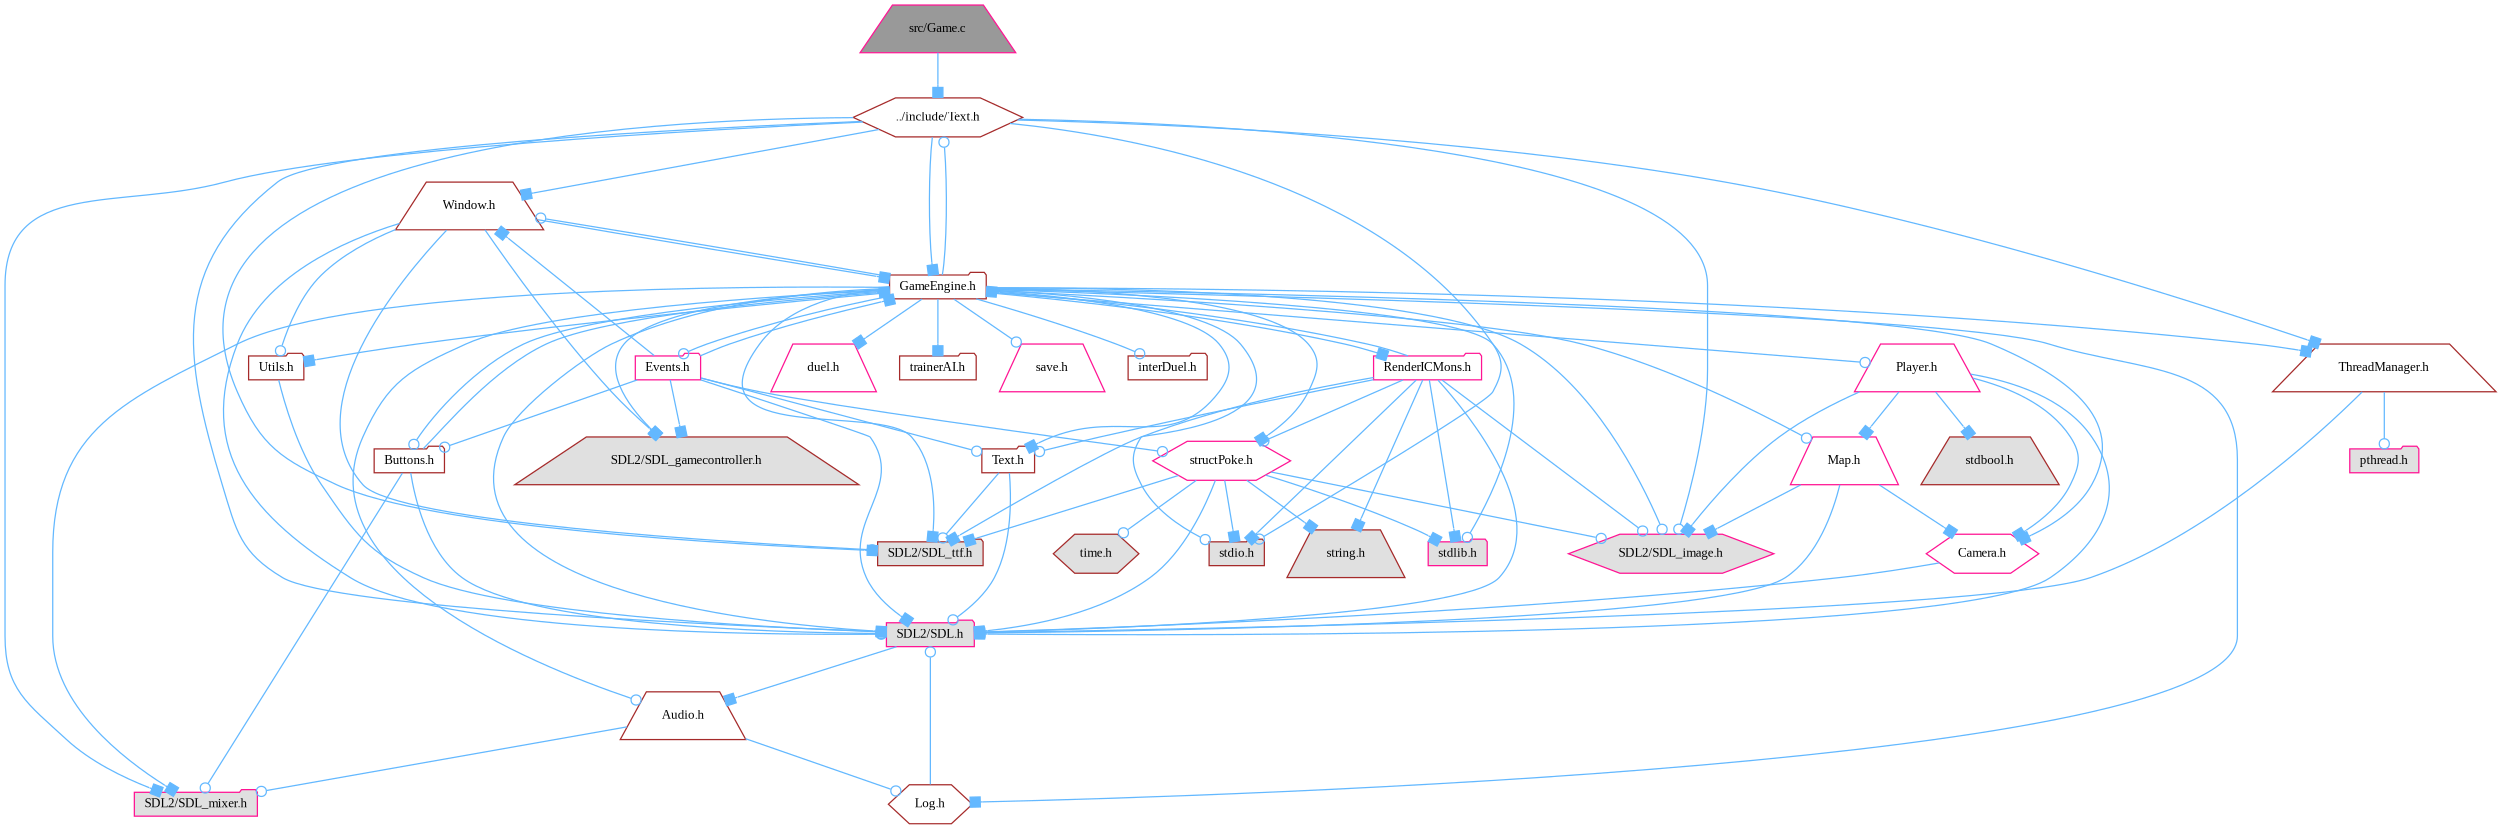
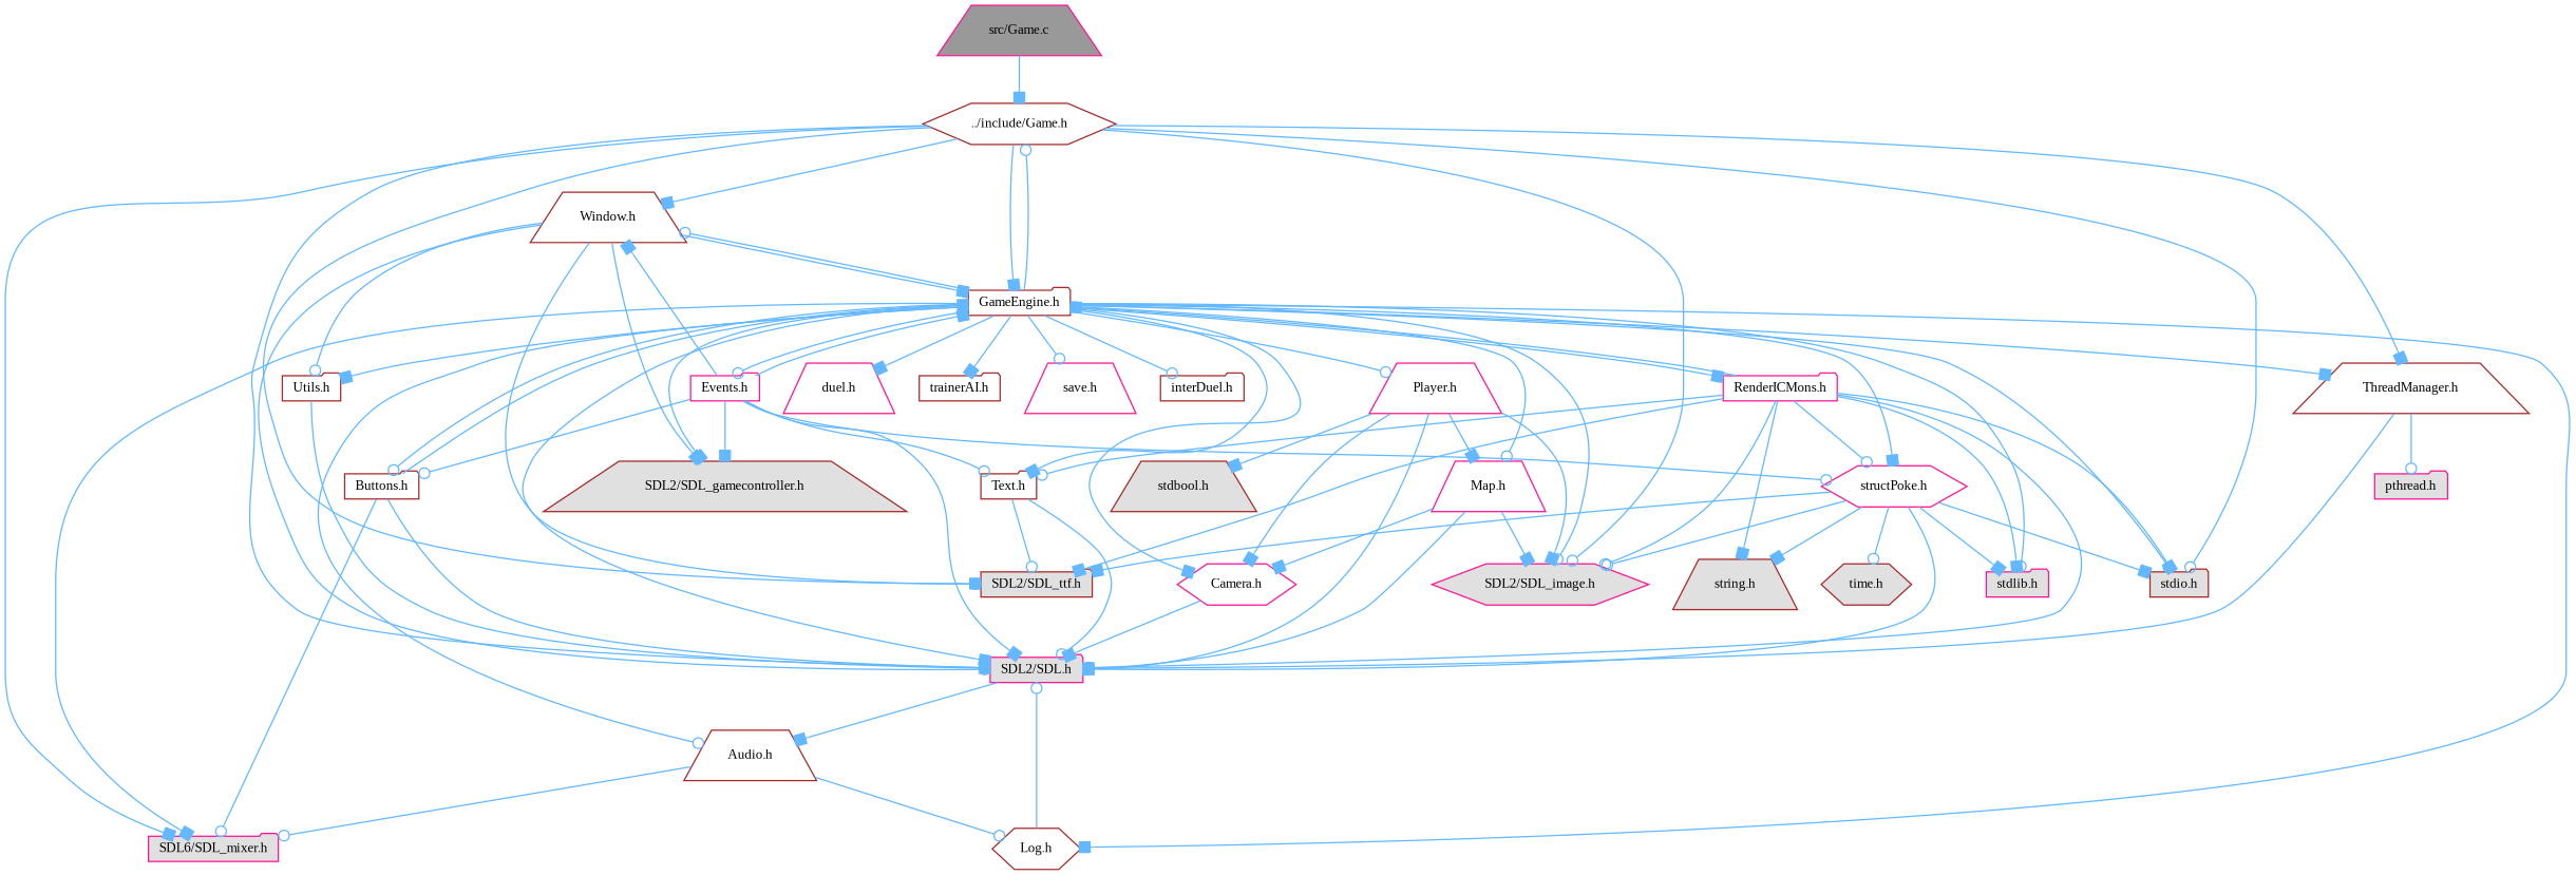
  digraph {
    fontname="Liberation Serif"
    node [color=brown fillcolor=white fontname="Liberation Serif" fontsize=10 shape=folder style=filled]
    edge [arrowhead=box color=steelblue1 fontname="Liberation Serif" fontsize=10 labelfontname=Helvetica labelfontsize=10 style=solid]
    n1 [color=deeppink fillcolor=grey60 fontcolor=black height=0.2 label="src/Game.c" shape=trapezium width=0.4]
-   n2 [height=0.2 label="../include/Text.h" shape=hexagon width=0.4]
+   n2 [height=0.2 label="../include/Game.h" shape=hexagon width=0.4]
    n3 [color=deeppink fillcolor="#E0E0E0" height=0.2 label="SDL2/SDL.h" width=0.4]
-   n4 [color=deeppink fillcolor="#E0E0E0" height=0.2 label="SDL2/SDL_mixer.h" width=0.4]
+   n4 [color=deeppink fillcolor="#E0E0E0" height=0.2 label="SDL6/SDL_mixer.h" width=0.4]
    n5 [color=deeppink fillcolor="#E0E0E0" height=0.2 label="SDL2/SDL_image.h" shape=hexagon width=0.4]
    n6 [fillcolor="#E0E0E0" height=0.2 label="SDL2/SDL_ttf.h" width=0.4]
    n7 [fillcolor="#E0E0E0" height=0.2 label="stdio.h" width=0.4]
    n8 [height=0.2 label="Window.h" shape=trapezium width=0.4]
    n9 [height=0.2 label="GameEngine.h" width=0.4]
    n10 [height=0.2 label="ThreadManager.h" shape=trapezium width=0.4]
    n11 [height=0.2 label="Audio.h" shape=trapezium width=0.4]
    n12 [fillcolor="#E0E0E0" height=0.2 label="SDL2/SDL_gamecontroller.h" shape=trapezium width=0.4]
    n13 [height=0.2 label="Utils.h" width=0.4]
    n14 [color=deeppink fillcolor="#E0E0E0" height=0.2 label="stdlib.h" width=0.4]
    n15 [height=0.2 label="Log.h" shape=hexagon width=0.4]
    n16 [height=0.2 label="Buttons.h" width=0.4]
    n17 [color=deeppink height=0.2 label="structPoke.h" shape=hexagon width=0.4]
    n18 [color=deeppink height=0.2 label="duel.h" shape=trapezium width=0.4]
    n19 [height=0.2 label="trainerAI.h" width=0.4]
    n20 [color=deeppink height=0.2 label="save.h" shape=trapezium width=0.4]
    n21 [height=0.2 label="interDuel.h" width=0.4]
    n22 [height=0.2 label="Text.h" width=0.4]
    n23 [color=deeppink height=0.2 label="Map.h" shape=trapezium width=0.4]
    n24 [color=deeppink height=0.2 label="Camera.h" shape=hexagon width=0.4]
    n25 [color=deeppink height=0.2 label="Player.h" shape=trapezium width=0.4]
    n26 [color=deeppink height=0.2 label="Events.h" width=0.4]
    n27 [color=deeppink height=0.2 label="RenderICMons.h" width=0.4]
    n28 [color=deeppink fillcolor="#E0E0E0" height=0.2 label="pthread.h" width=0.4]
    n29 [fillcolor="#E0E0E0" height=0.2 label="time.h" shape=hexagon width=0.4]
    n30 [fillcolor="#E0E0E0" height=0.2 label="string.h" shape=trapezium width=0.4]
    n31 [fillcolor="#E0E0E0" height=0.2 label="stdbool.h" shape=trapezium width=0.4]
    n1 -> n2
    n2 -> n3 [arrowhead=odot]
    n2 -> n4
    n2 -> n5 [arrowhead=odot]
    n2 -> n6
    n2 -> n7 [arrowhead=odot]
    n2 -> n8
    n2 -> n9
    n2 -> n10
    n3 -> n11
    n8 -> n3 [arrowhead=odot]
    n8 -> n6 [arrowhead=odot]
    n8 -> n9
    n8 -> n12
    n8 -> n13 [arrowhead=odot]
    n9 -> n2 [arrowhead=odot]
    n9 -> n3
    n9 -> n4
    n9 -> n5 [arrowhead=odot]
-   n9 -> n6
    n9 -> n7 [arrowhead=odot]
    n9 -> n8 [arrowhead=odot]
    n9 -> n10
    n9 -> n11 [arrowhead=odot]
    n9 -> n12
    n9 -> n13
    n9 -> n14 [arrowhead=odot]
    n9 -> n15
    n9 -> n16 [arrowhead=odot]
    n9 -> n17
    n9 -> n18
    n9 -> n19
    n9 -> n20 [arrowhead=odot]
    n9 -> n21 [arrowhead=odot]
    n9 -> n22
    n9 -> n23 [arrowhead=odot]
    n9 -> n24
    n9 -> n25 [arrowhead=odot]
    n9 -> n26 [arrowhead=odot]
    n9 -> n27
    n10 -> n3
    n10 -> n28 [arrowhead=odot]
    n11 -> n4 [arrowhead=odot]
    n11 -> n15 [arrowhead=odot]
    n13 -> n3
    n15 -> n3 [arrowhead=odot]
    n16 -> n3 [arrowhead=odot]
    n16 -> n4 [arrowhead=odot]
    n16 -> n9
    n17 -> n3
    n17 -> n5 [arrowhead=odot]
    n17 -> n6
    n17 -> n7
    n17 -> n14
    n17 -> n29 [arrowhead=odot]
    n17 -> n30
    n22 -> n3 [arrowhead=odot]
    n22 -> n6 [arrowhead=odot]
    n23 -> n3
    n23 -> n5
    n23 -> n24
    n24 -> n3
    n25 -> n3
    n25 -> n5
    n25 -> n23
    n25 -> n24
    n25 -> n31
    n26 -> n3
    n26 -> n8
    n26 -> n9
    n26 -> n12
    n26 -> n16 [arrowhead=odot]
    n26 -> n17 [arrowhead=odot]
    n26 -> n22 [arrowhead=odot]
    n27 -> n3 [arrowhead=odot]
    n27 -> n5 [arrowhead=odot]
    n27 -> n6
    n27 -> n7
    n27 -> n9
    n27 -> n14
    n27 -> n17 [arrowhead=odot]
    n27 -> n22 [arrowhead=odot]
    n27 -> n30
  }
